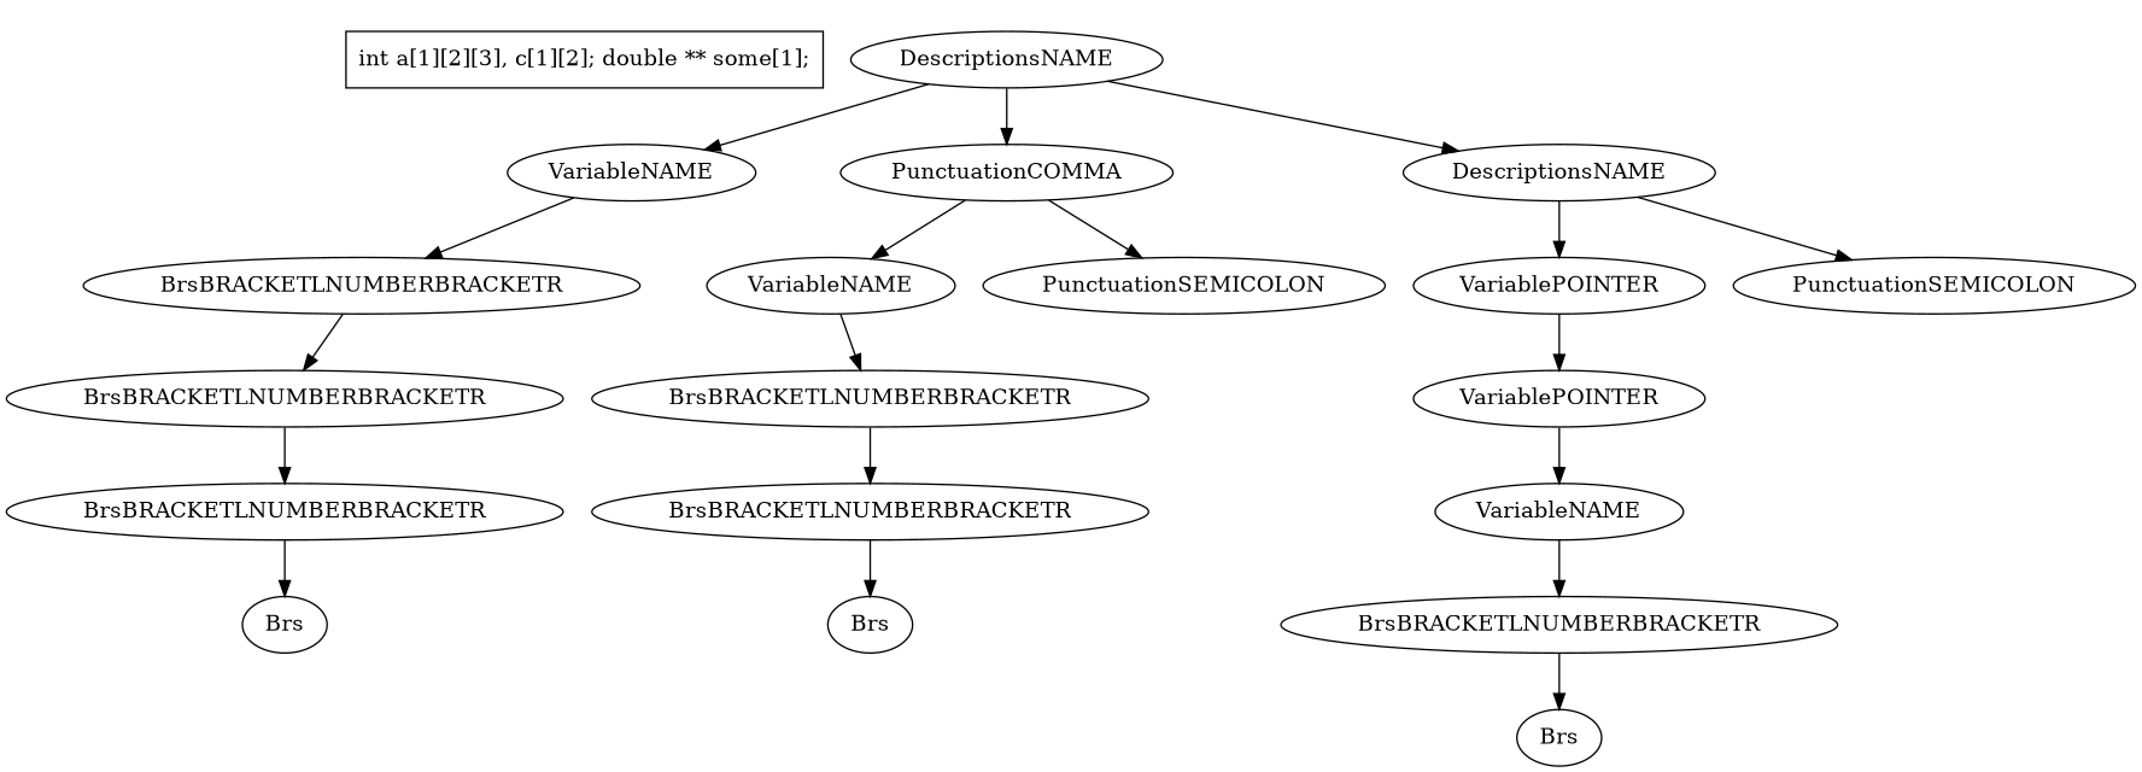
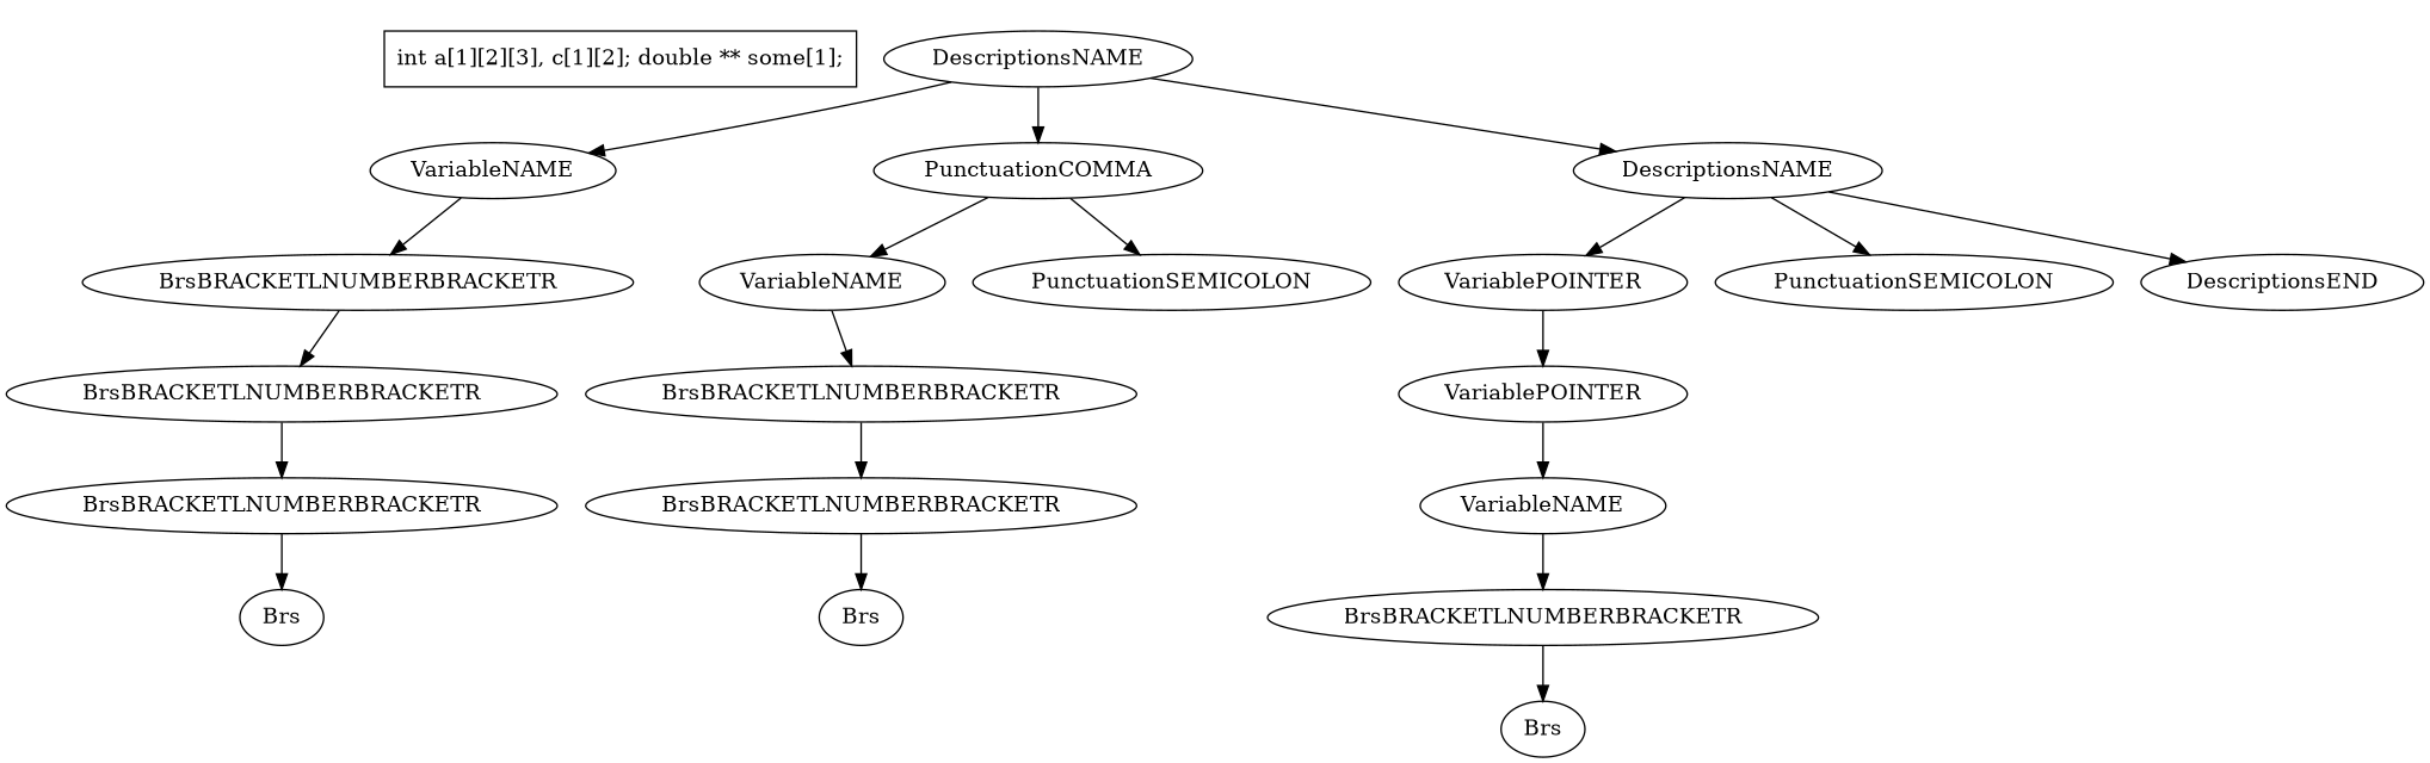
  digraph {
    n1 [label="int a[1][2][3], c[1][2]; double ** some[1];" shape=box]
    n2 [label=DescriptionsNAME]
    n3 [label=VariableNAME]
    n4 [label=PunctuationCOMMA]
    n5 [label=DescriptionsNAME]
    n6 [label=BrsBRACKETLNUMBERBRACKETR]
    n7 [label=BrsBRACKETLNUMBERBRACKETR]
    n8 [label=BrsBRACKETLNUMBERBRACKETR]
    n9 [label=Brs]
    n10 [label=VariableNAME]
    n11 [label=PunctuationSEMICOLON]
    n12 [label=BrsBRACKETLNUMBERBRACKETR]
    n13 [label=BrsBRACKETLNUMBERBRACKETR]
    n14 [label=Brs]
    n15 [label=VariablePOINTER]
    n16 [label=PunctuationSEMICOLON]
+   n17 [label=DescriptionsEND]
    n18 [label=VariablePOINTER]
    n19 [label=VariableNAME]
    n20 [label=BrsBRACKETLNUMBERBRACKETR]
    n21 [label=Brs]
    subgraph cluster_1 {
      style=invis
      n1
    }
    n2 -> n3
    n2 -> n4
    n2 -> n5
    n3 -> n6
    n4 -> n10
    n4 -> n11
    n5 -> n15
    n5 -> n16
+   n5 -> n17
    n6 -> n7
    n7 -> n8
    n8 -> n9
    n10 -> n12
    n12 -> n13
    n13 -> n14
    n15 -> n18
    n18 -> n19
    n19 -> n20
    n20 -> n21
  }
